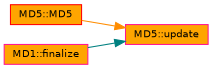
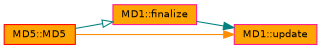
  digraph {
    rankdir=LR
    node [color=deeppink fillcolor=orange fontname=Helvetica fontsize=10 shape=record style=filled]
    edge [arrowhead=normal color=teal fontname=Helvetica fontsize=10 labelfontname=Helvetica labelfontsize=10 style=solid]
    n1 [color=red fontcolor=black height=0.2 label="MD5::MD5" width=0.4]
    n2 [height=0.2 label="MD1::finalize" width=0.4]
-   n3 [height=0.2 label="MD5::update" width=0.4]
+   n3 [height=0.2 label="MD1::update" width=0.4]
+   n1 -> n2 [arrowhead=onormal]
    n1 -> n3 [color=darkorange]
    n2 -> n3
  }
